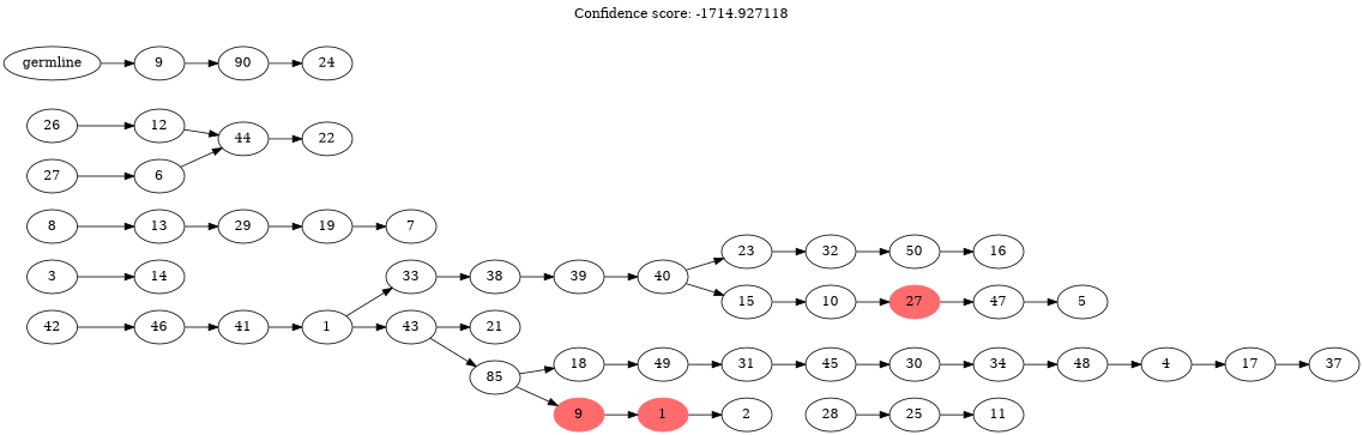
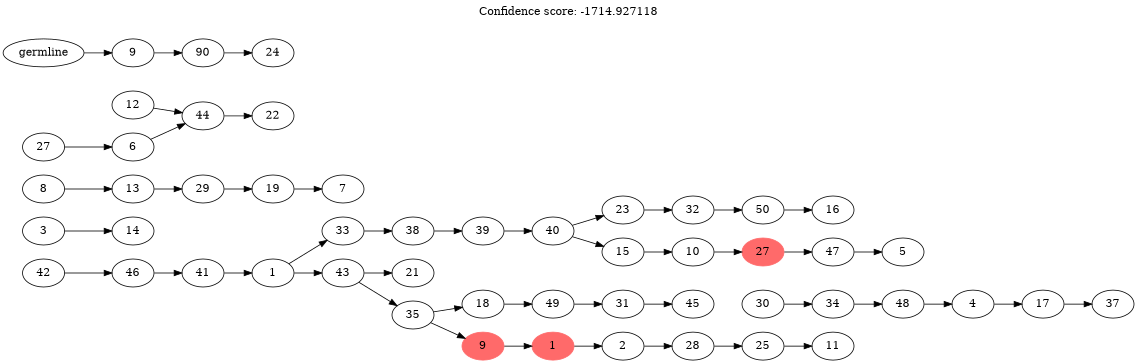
  digraph {
    label="Confidence score: -1714.927118"
    labelloc=t
    rankdir=LR
    n1 [label=50]
    n2 [label=16]
    n3 [label=32]
    n4 [label=23]
    n5 [label=47]
    n6 [label=5]
    n7 [color=indianred1 label=27 style=filled]
    n8 [label=10]
    n9 [label=15]
    n10 [label=40]
    n11 [label=39]
    n12 [label=38]
    n13 [label=33]
    n14 [label=3]
    n15 [label=14]
    n16 [label=37]
    n17 [label=17]
    n18 [label=4]
    n19 [label=48]
    n20 [label=34]
    n21 [label=30]
    n22 [label=45]
    n23 [label=31]
    n24 [label=49]
    n25 [label=18]
    n26 [label=21]
    n27 [label=19]
    n28 [label=7]
    n29 [label=29]
    n30 [label=13]
    n31 [label=8]
    n32 [label=11]
    n33 [label=25]
    n34 [label=28]
    n35 [label=2]
    n36 [color=indianred1 label=1 style=filled]
    n37 [color=indianred1 label=9 style=filled]
-   n38 [label=85]
+   n38 [label=35]
    n39 [label=43]
    n40 [label=1]
    n41 [label=41]
    n42 [label=46]
    n43 [label=42]
    n44 [label=22]
    n45 [label=44]
    n46 [label=12]
-   n47 [label=26]
    n48 [label=6]
    n49 [label=27]
    n50 [label=24]
    n51 [label=90]
    n52 [label=9]
    n53 [label=germline]
    n1 -> n2
    n3 -> n1
    n4 -> n3
    n5 -> n6
    n7 -> n5
    n8 -> n7
    n9 -> n8
    n10 -> n4
    n10 -> n9
    n11 -> n10
    n12 -> n11
    n13 -> n12
    n14 -> n15
    n17 -> n16
    n18 -> n17
    n19 -> n18
    n20 -> n19
    n21 -> n20
-   n22 -> n21
    n23 -> n22
    n24 -> n23
    n25 -> n24
    n27 -> n28
    n29 -> n27
    n30 -> n29
    n31 -> n30
    n33 -> n32
    n34 -> n33
+   n35 -> n34
    n36 -> n35
    n37 -> n36
    n38 -> n25
    n38 -> n37
    n39 -> n26
    n39 -> n38
    n40 -> n13
    n40 -> n39
    n41 -> n40
    n42 -> n41
    n43 -> n42
    n45 -> n44
    n46 -> n45
-   n47 -> n46
    n48 -> n45
    n49 -> n48
    n51 -> n50
    n52 -> n51
    n53 -> n52
  }
